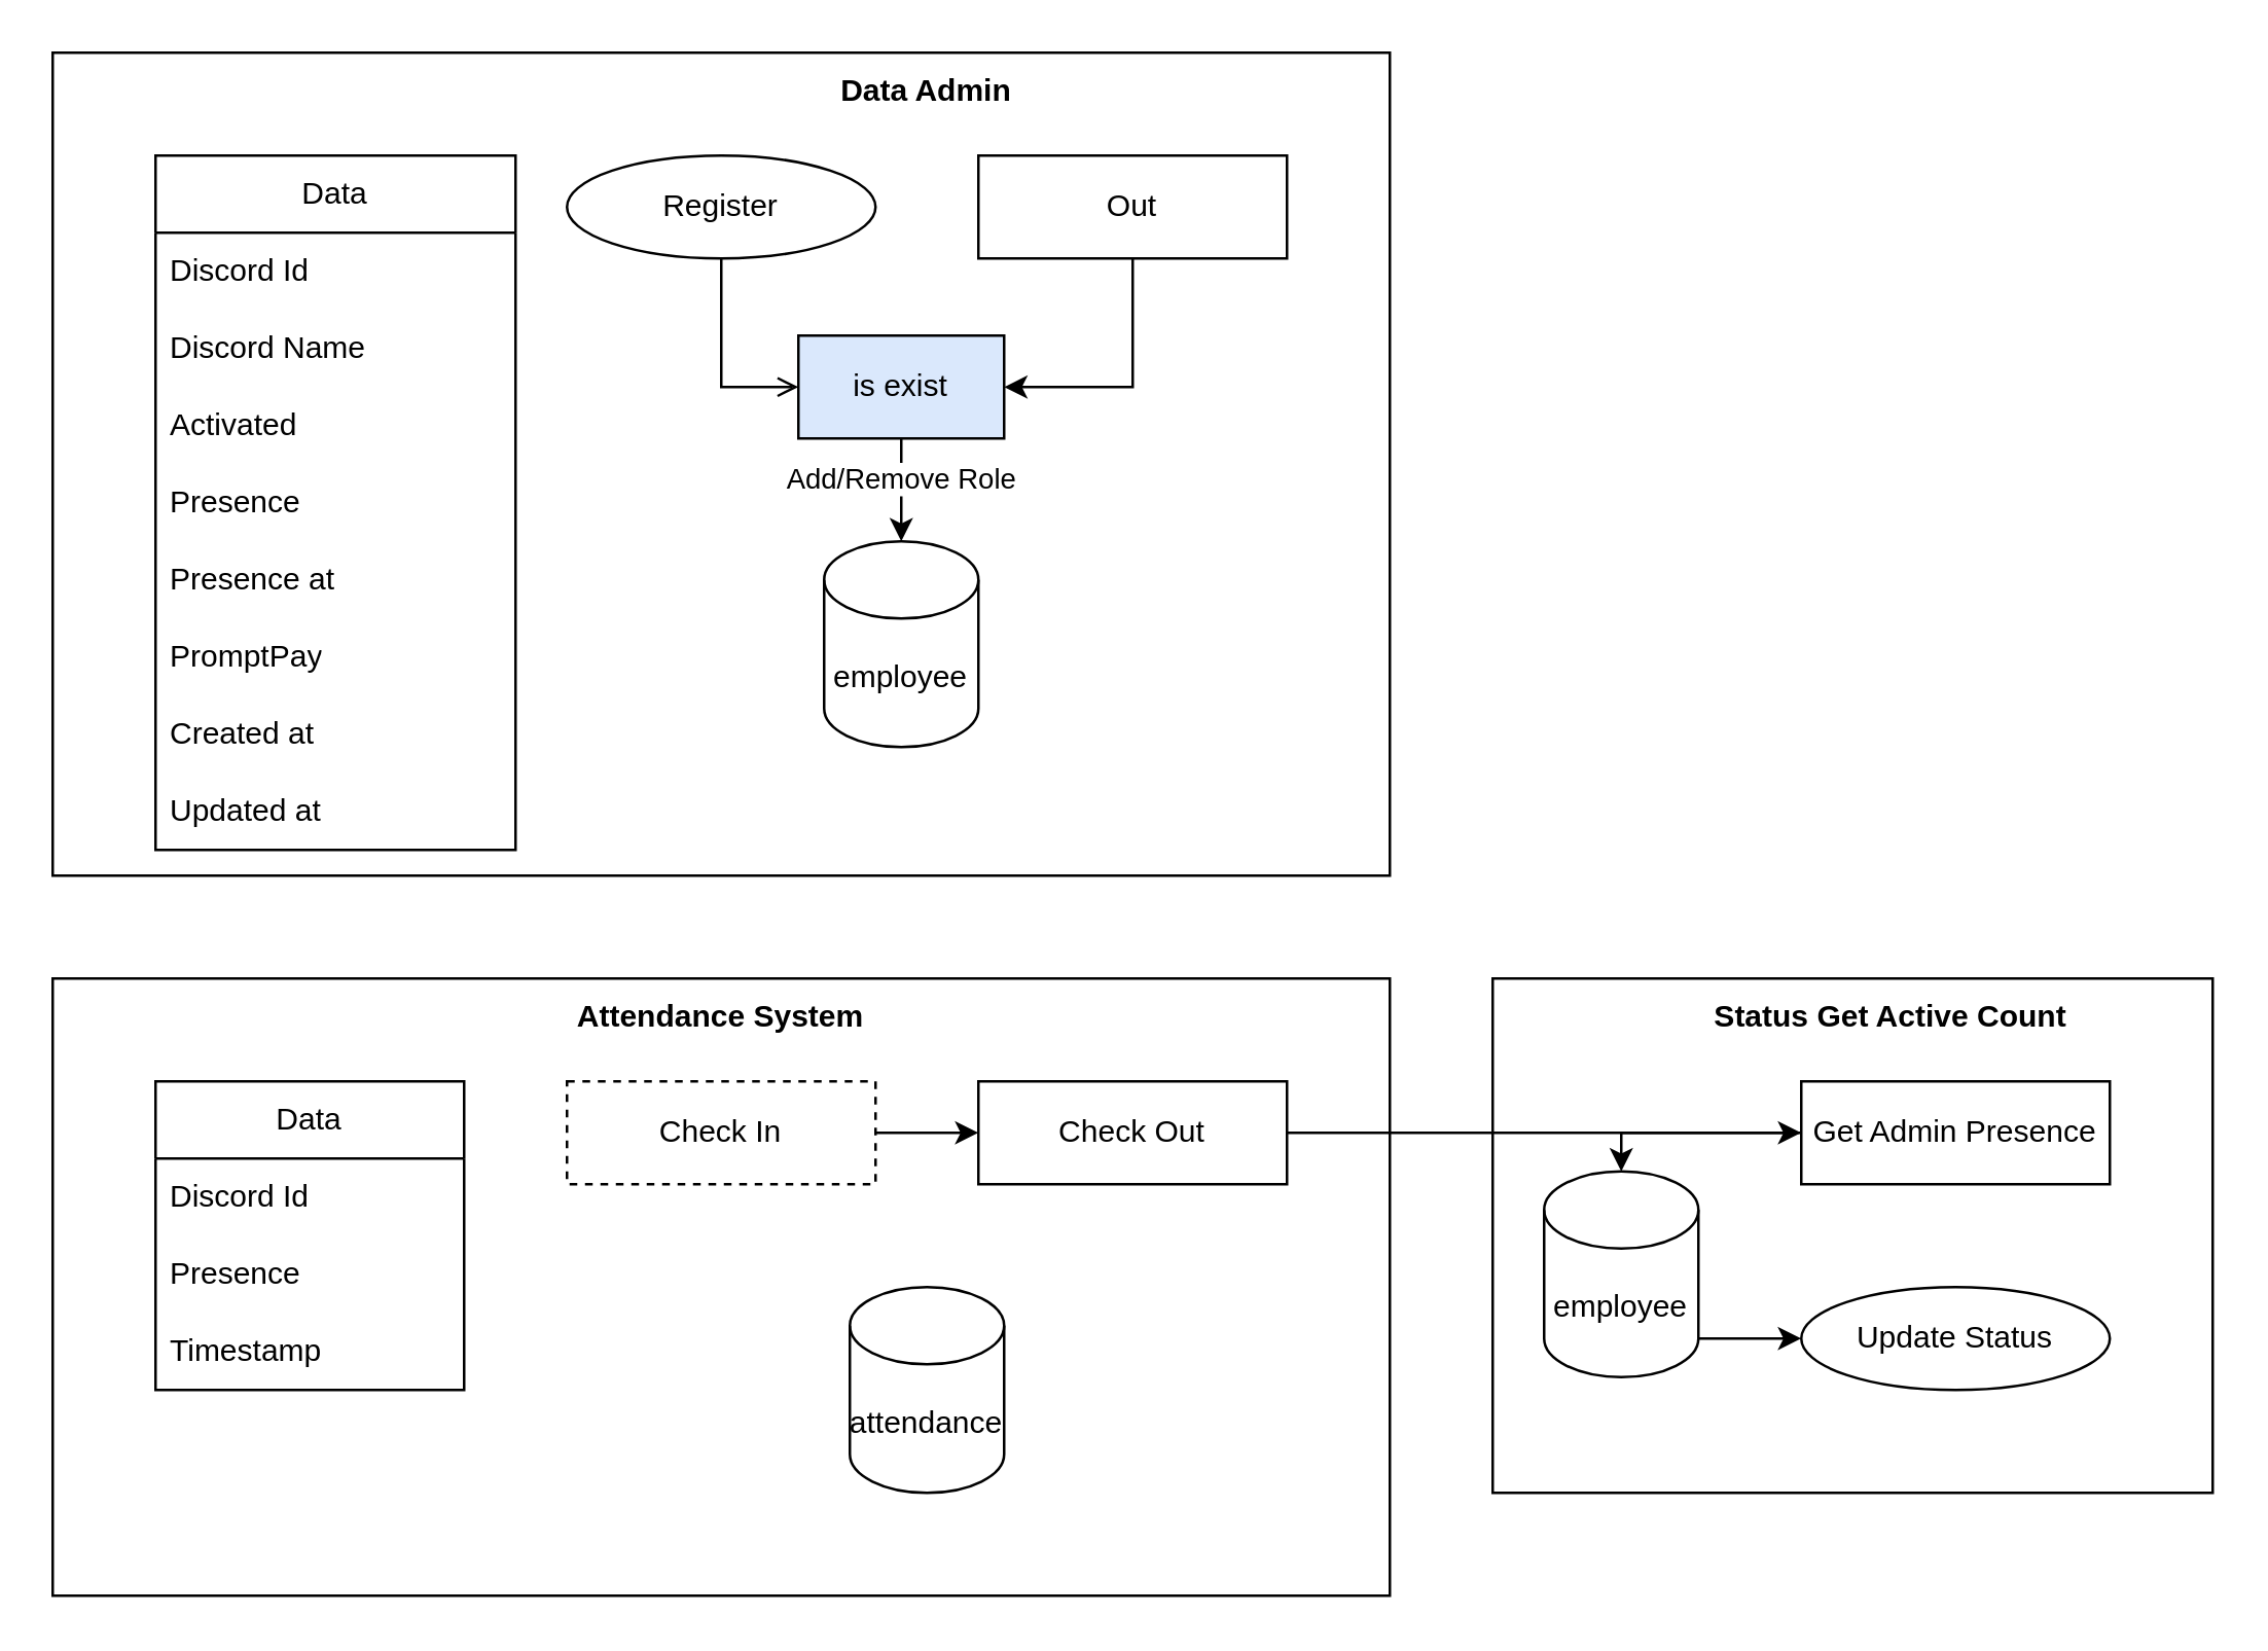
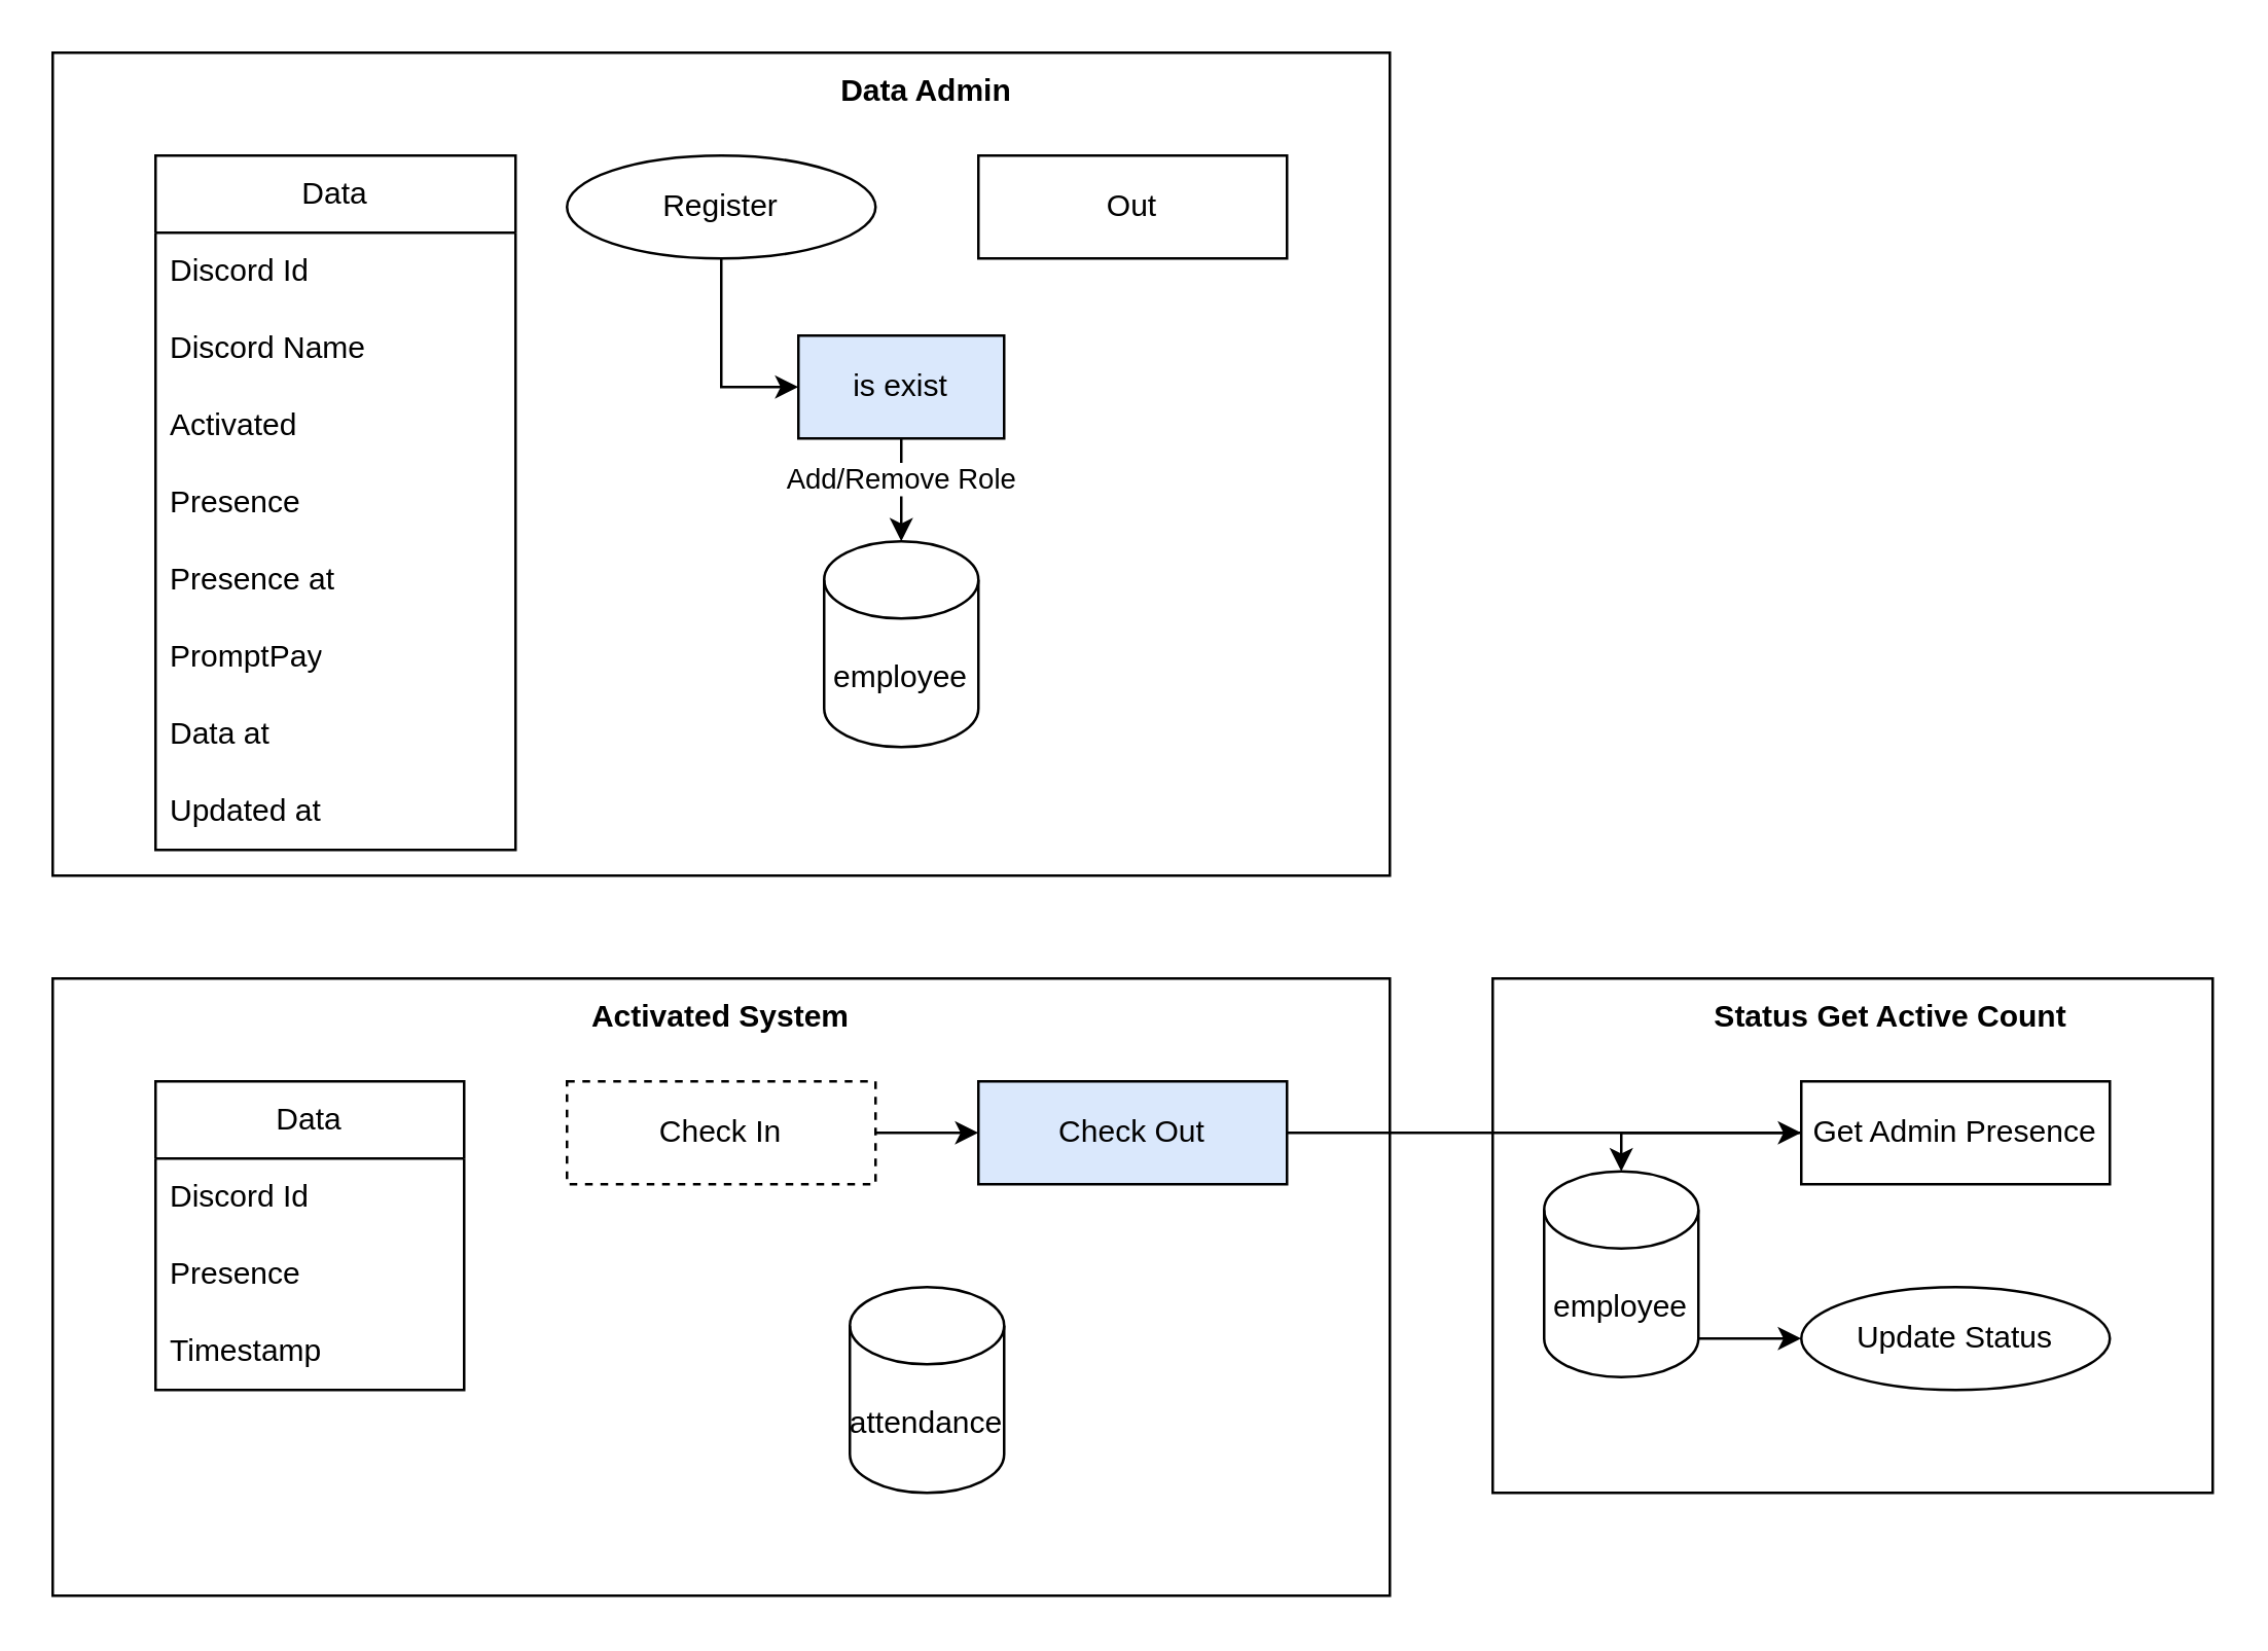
  <mxCell id="0" />
  <mxCell id="1" parent="0" />
  <mxCell id="2" value="" style="rounded=0;whiteSpace=wrap;html=1;" parent="1" vertex="1"><mxGeometry x="20" y="20" width="520" height="320" as="geometry" /></mxCell>
  <mxCell id="3" value="" style="rounded=0;whiteSpace=wrap;html=1;" parent="1" vertex="1"><mxGeometry x="580" y="380" width="280" height="200" as="geometry" /></mxCell>
  <mxCell id="4" value="" style="rounded=0;whiteSpace=wrap;html=1;" parent="1" vertex="1"><mxGeometry x="20" y="380" width="520" height="240" as="geometry" /></mxCell>
  <mxCell id="5" style="edgeStyle=orthogonalEdgeStyle;rounded=0;orthogonalLoop=1;jettySize=auto;html=1;" parent="1" source="6" target="8" edge="1"><mxGeometry relative="1" as="geometry" /></mxCell>
  <mxCell id="6" value="Check In" style="rounded=0;whiteSpace=wrap;html=1;dashed=1;" parent="1" vertex="1"><mxGeometry x="220" y="420" width="120" height="40" as="geometry" /></mxCell>
  <mxCell id="7" style="edgeStyle=orthogonalEdgeStyle;rounded=0;orthogonalLoop=1;jettySize=auto;html=1;" parent="1" source="8" target="17" edge="1"><mxGeometry relative="1" as="geometry" /></mxCell>
- <mxCell id="8" value="Check Out" style="rounded=0;whiteSpace=wrap;html=1;" parent="1" vertex="1"><mxGeometry x="380" y="420" width="120" height="40" as="geometry" /></mxCell>
+ <mxCell id="8" value="Check Out" style="rounded=0;whiteSpace=wrap;html=1;fillColor=#dae8fc;" parent="1" vertex="1"><mxGeometry x="380" y="420" width="120" height="40" as="geometry" /></mxCell>
  <mxCell id="9" value="Data" style="swimlane;fontStyle=0;childLayout=stackLayout;horizontal=1;startSize=30;horizontalStack=0;resizeParent=1;resizeParentMax=0;resizeLast=0;collapsible=1;marginBottom=0;whiteSpace=wrap;html=1;" parent="1" vertex="1"><mxGeometry x="60" y="420" width="120" height="120" as="geometry" /></mxCell>
  <mxCell id="10" value="Discord Id" style="text;strokeColor=none;fillColor=none;align=left;verticalAlign=middle;spacingLeft=4;spacingRight=4;overflow=hidden;points=[[0,0.5],[1,0.5]];portConstraint=eastwest;rotatable=0;whiteSpace=wrap;html=1;" parent="9" vertex="1"><mxGeometry y="30" width="120" height="30" as="geometry" /></mxCell>
  <mxCell id="11" value="Presence" style="text;strokeColor=none;fillColor=none;align=left;verticalAlign=middle;spacingLeft=4;spacingRight=4;overflow=hidden;points=[[0,0.5],[1,0.5]];portConstraint=eastwest;rotatable=0;whiteSpace=wrap;html=1;" parent="9" vertex="1"><mxGeometry y="60" width="120" height="30" as="geometry" /></mxCell>
  <mxCell id="12" value="Timestamp" style="text;strokeColor=none;fillColor=none;align=left;verticalAlign=middle;spacingLeft=4;spacingRight=4;overflow=hidden;points=[[0,0.5],[1,0.5]];portConstraint=eastwest;rotatable=0;whiteSpace=wrap;html=1;" parent="9" vertex="1"><mxGeometry y="90" width="120" height="30" as="geometry" /></mxCell>
  <mxCell id="13" value="attendance" style="shape=cylinder3;whiteSpace=wrap;html=1;boundedLbl=1;backgroundOutline=1;size=15;" parent="1" vertex="1"><mxGeometry x="330" y="500" width="60" height="80" as="geometry" /></mxCell>
- <mxCell id="14" value="&lt;b&gt;Attendance System&lt;/b&gt;" style="text;html=1;strokeColor=none;fillColor=none;align=center;verticalAlign=middle;whiteSpace=wrap;rounded=0;" parent="1" vertex="1"><mxGeometry x="220" y="380" width="120" height="30" as="geometry" /></mxCell>
+ <mxCell id="14" value="&lt;b&gt;Activated System&lt;/b&gt;" style="text;html=1;strokeColor=none;fillColor=none;align=center;verticalAlign=middle;whiteSpace=wrap;rounded=0;" parent="1" vertex="1"><mxGeometry x="220" y="380" width="120" height="30" as="geometry" /></mxCell>
  <mxCell id="15" value="&lt;b&gt;Status Get Active Count&lt;/b&gt;" style="text;html=1;strokeColor=none;fillColor=none;align=center;verticalAlign=middle;whiteSpace=wrap;rounded=0;" parent="1" vertex="1"><mxGeometry x="650" y="380" width="170" height="30" as="geometry" /></mxCell>
  <mxCell id="16" style="edgeStyle=orthogonalEdgeStyle;rounded=0;orthogonalLoop=1;jettySize=auto;html=1;" parent="1" source="17" target="19" edge="1"><mxGeometry relative="1" as="geometry"><Array as="points"><mxPoint x="630" y="440" /></Array></mxGeometry></mxCell>
  <mxCell id="17" value="Get Admin&amp;nbsp;Presence" style="rounded=0;whiteSpace=wrap;html=1;" parent="1" vertex="1"><mxGeometry x="700" y="420" width="120" height="40" as="geometry" /></mxCell>
  <mxCell id="18" style="edgeStyle=orthogonalEdgeStyle;rounded=0;orthogonalLoop=1;jettySize=auto;html=1;exitX=1;exitY=1;exitDx=0;exitDy=-15;exitPerimeter=0;entryX=0;entryY=0.5;entryDx=0;entryDy=0;" parent="1" source="19" target="20" edge="1"><mxGeometry relative="1" as="geometry" /></mxCell>
  <mxCell id="19" value="employee" style="shape=cylinder3;whiteSpace=wrap;html=1;boundedLbl=1;backgroundOutline=1;size=15;" parent="1" vertex="1"><mxGeometry x="600" y="455" width="60" height="80" as="geometry" /></mxCell>
  <mxCell id="20" value="Update Status" style="ellipse;whiteSpace=wrap;html=1;" parent="1" vertex="1"><mxGeometry x="700" y="500" width="120" height="40" as="geometry" /></mxCell>
  <mxCell id="21" value="&lt;b&gt;Data Admin&lt;/b&gt;" style="text;html=1;strokeColor=none;fillColor=none;align=center;verticalAlign=middle;whiteSpace=wrap;rounded=0;" parent="1" vertex="1"><mxGeometry x="300" y="20" width="120" height="30" as="geometry" /></mxCell>
- <mxCell id="22" style="edgeStyle=orthogonalEdgeStyle;rounded=0;orthogonalLoop=1;jettySize=auto;html=1;exitX=0.5;exitY=1;exitDx=0;exitDy=0;entryX=0;entryY=0.5;entryDx=0;entryDy=0;endArrow=open;" parent="1" source="23" target="38" edge="1"><mxGeometry relative="1" as="geometry" /></mxCell>
+ <mxCell id="22" style="edgeStyle=orthogonalEdgeStyle;rounded=0;orthogonalLoop=1;jettySize=auto;html=1;exitX=0.5;exitY=1;exitDx=0;exitDy=0;entryX=0;entryY=0.5;entryDx=0;entryDy=0;" parent="1" source="23" target="38" edge="1"><mxGeometry relative="1" as="geometry" /></mxCell>
  <mxCell id="23" value="Register" style="ellipse;whiteSpace=wrap;html=1;" parent="1" vertex="1"><mxGeometry x="220" y="60" width="120" height="40" as="geometry" /></mxCell>
- <mxCell id="24" style="edgeStyle=orthogonalEdgeStyle;rounded=0;orthogonalLoop=1;jettySize=auto;html=1;entryX=1;entryY=0.5;entryDx=0;entryDy=0;" parent="1" source="25" target="38" edge="1"><mxGeometry relative="1" as="geometry" /></mxCell>
  <mxCell id="25" value="Out" style="rounded=0;whiteSpace=wrap;html=1;" parent="1" vertex="1"><mxGeometry x="380" y="60" width="120" height="40" as="geometry" /></mxCell>
  <mxCell id="26" value="Data" style="swimlane;fontStyle=0;childLayout=stackLayout;horizontal=1;startSize=30;horizontalStack=0;resizeParent=1;resizeParentMax=0;resizeLast=0;collapsible=1;marginBottom=0;whiteSpace=wrap;html=1;" parent="1" vertex="1"><mxGeometry x="60" y="60" width="140" height="270" as="geometry" /></mxCell>
  <mxCell id="27" value="Discord Id" style="text;strokeColor=none;fillColor=none;align=left;verticalAlign=middle;spacingLeft=4;spacingRight=4;overflow=hidden;points=[[0,0.5],[1,0.5]];portConstraint=eastwest;rotatable=0;whiteSpace=wrap;html=1;" parent="26" vertex="1"><mxGeometry y="30" width="140" height="30" as="geometry" /></mxCell>
  <mxCell id="28" value="Discord Name" style="text;strokeColor=none;fillColor=none;align=left;verticalAlign=middle;spacingLeft=4;spacingRight=4;overflow=hidden;points=[[0,0.5],[1,0.5]];portConstraint=eastwest;rotatable=0;whiteSpace=wrap;html=1;" parent="26" vertex="1"><mxGeometry y="60" width="140" height="30" as="geometry" /></mxCell>
  <mxCell id="29" value="Activated" style="text;strokeColor=none;fillColor=none;align=left;verticalAlign=middle;spacingLeft=4;spacingRight=4;overflow=hidden;points=[[0,0.5],[1,0.5]];portConstraint=eastwest;rotatable=0;whiteSpace=wrap;html=1;" parent="26" vertex="1"><mxGeometry y="90" width="140" height="30" as="geometry" /></mxCell>
  <mxCell id="30" value="Presence" style="text;strokeColor=none;fillColor=none;align=left;verticalAlign=middle;spacingLeft=4;spacingRight=4;overflow=hidden;points=[[0,0.5],[1,0.5]];portConstraint=eastwest;rotatable=0;whiteSpace=wrap;html=1;" parent="26" vertex="1"><mxGeometry y="120" width="140" height="30" as="geometry" /></mxCell>
  <mxCell id="31" value="Presence at" style="text;strokeColor=none;fillColor=none;align=left;verticalAlign=middle;spacingLeft=4;spacingRight=4;overflow=hidden;points=[[0,0.5],[1,0.5]];portConstraint=eastwest;rotatable=0;whiteSpace=wrap;html=1;" vertex="1" parent="26"><mxGeometry y="150" width="140" height="30" as="geometry" /></mxCell>
  <mxCell id="32" value="PromptPay" style="text;strokeColor=none;fillColor=none;align=left;verticalAlign=middle;spacingLeft=4;spacingRight=4;overflow=hidden;points=[[0,0.5],[1,0.5]];portConstraint=eastwest;rotatable=0;whiteSpace=wrap;html=1;" parent="26" vertex="1"><mxGeometry y="180" width="140" height="30" as="geometry" /></mxCell>
- <mxCell id="33" value="Created at" style="text;strokeColor=none;fillColor=none;align=left;verticalAlign=middle;spacingLeft=4;spacingRight=4;overflow=hidden;points=[[0,0.5],[1,0.5]];portConstraint=eastwest;rotatable=0;whiteSpace=wrap;html=1;" parent="26" vertex="1"><mxGeometry y="210" width="140" height="30" as="geometry" /></mxCell>
+ <mxCell id="33" value="Data at" style="text;strokeColor=none;fillColor=none;align=left;verticalAlign=middle;spacingLeft=4;spacingRight=4;overflow=hidden;points=[[0,0.5],[1,0.5]];portConstraint=eastwest;rotatable=0;whiteSpace=wrap;html=1;" parent="26" vertex="1"><mxGeometry y="210" width="140" height="30" as="geometry" /></mxCell>
  <mxCell id="34" value="Updated at" style="text;strokeColor=none;fillColor=none;align=left;verticalAlign=middle;spacingLeft=4;spacingRight=4;overflow=hidden;points=[[0,0.5],[1,0.5]];portConstraint=eastwest;rotatable=0;whiteSpace=wrap;html=1;" parent="26" vertex="1"><mxGeometry y="240" width="140" height="30" as="geometry" /></mxCell>
  <mxCell id="35" value="employee" style="shape=cylinder3;whiteSpace=wrap;html=1;boundedLbl=1;backgroundOutline=1;size=15;" parent="1" vertex="1"><mxGeometry x="320" y="210" width="60" height="80" as="geometry" /></mxCell>
  <mxCell id="36" style="edgeStyle=orthogonalEdgeStyle;rounded=0;orthogonalLoop=1;jettySize=auto;html=1;exitX=0.5;exitY=1;exitDx=0;exitDy=0;entryX=0.5;entryY=0;entryDx=0;entryDy=0;entryPerimeter=0;" parent="1" source="38" target="35" edge="1"><mxGeometry relative="1" as="geometry" /></mxCell>
  <mxCell id="37" value="Add/Remove Role" style="edgeLabel;html=1;align=center;verticalAlign=middle;resizable=0;points=[];" parent="36" vertex="1" connectable="0"><mxGeometry x="-0.248" y="-1" relative="1" as="geometry"><mxPoint as="offset" /></mxGeometry></mxCell>
  <mxCell id="38" value="is exist" style="rounded=0;whiteSpace=wrap;html=1;fillColor=#dae8fc;" parent="1" vertex="1"><mxGeometry x="310" y="130" width="80" height="40" as="geometry" /></mxCell>
